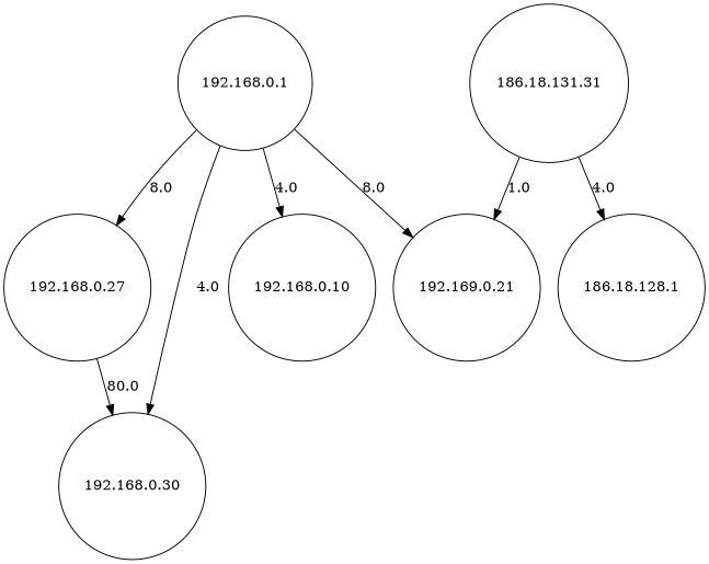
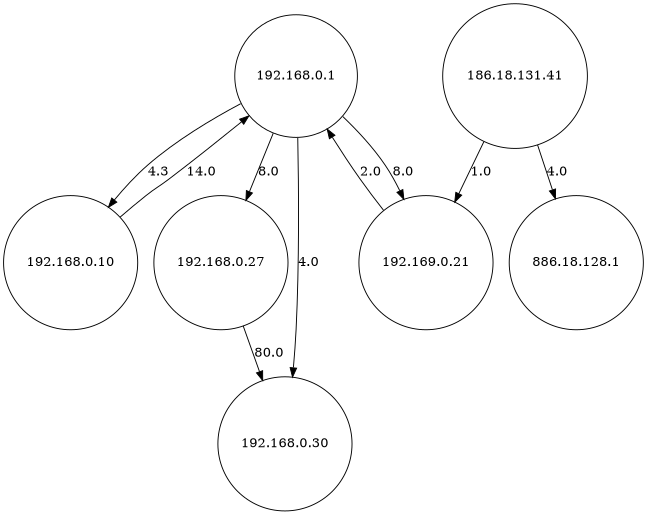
  digraph {
    node [shape=circle]
    n1 [label="192.168.0.27"]
    n2 [label="192.168.0.30"]
    n3 [label="192.168.0.1"]
    n4 [label="192.169.0.21"]
    n5 [label="192.168.0.10"]
-   n6 [label="186.18.128.1"]
-   n7 [label="186.18.131.31"]
+   n6 [label="886.18.128.1"]
+   n7 [label="186.18.131.41"]
    n1 -> n2 [label=80.0]
    n3 -> n1 [label=8.0]
    n3 -> n2 [label=4.0]
    n3 -> n4 [label=8.0]
-   n3 -> n5 [label=4.0]
+   n3 -> n5 [label=4.3]
+   n4 -> n3 [label=2.0]
+   n5 -> n3 [label=14.0]
    n7 -> n4 [label=1.0]
    n7 -> n6 [label=4.0]
  }
